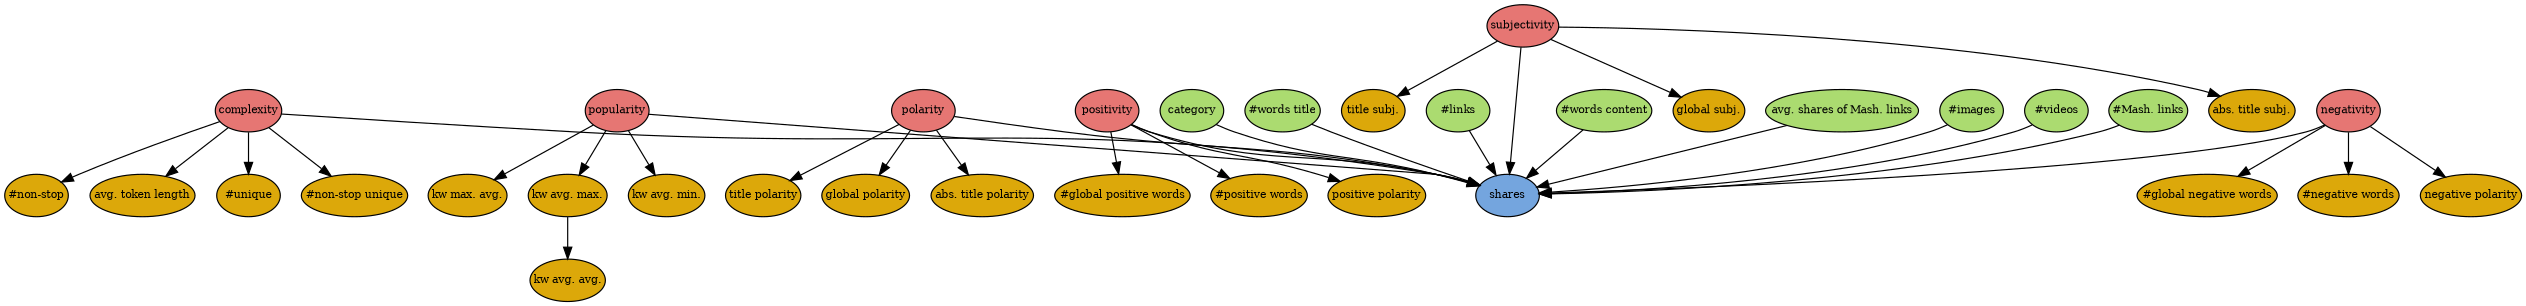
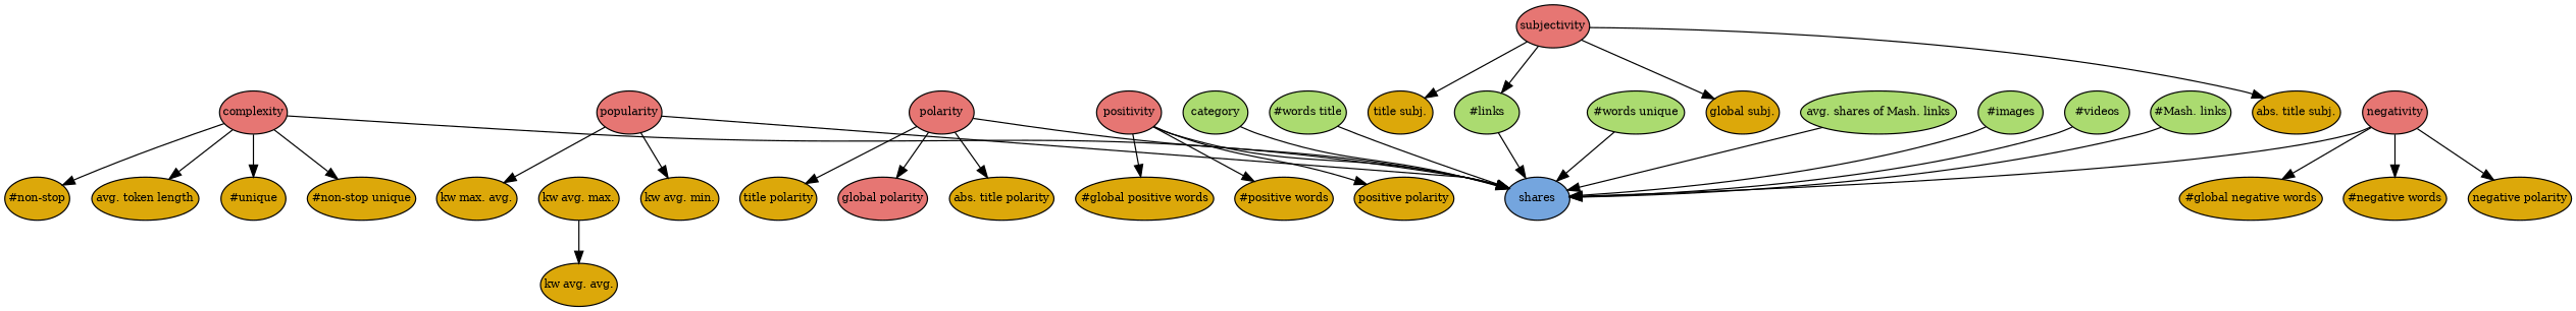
  digraph {
    splines=true
    node [fillcolor="#DCA80A" fontsize=9 margin=0.01 shape=oval style=filled]
    n1 [fillcolor="#74A5DE" label=shares]
    complexity [fillcolor="#E67673"]
    n3 [label="avg. token length"]
    n4 [label="#unique"]
    n5 [label="#non-stop unique"]
    n6 [label="#non-stop"]
    popularity [fillcolor="#E67673"]
    n8 [label="kw max. avg."]
    n9 [label="kw avg. max."]
    n10 [label="kw avg. min."]
    n11 [label="kw avg. avg."]
    subjectivity [fillcolor="#E67673"]
    n13 [label="title subj."]
    n14 [label="global subj."]
    n15 [label="abs. title subj."]
    polarity [fillcolor="#E67673"]
    n17 [label="title polarity"]
-   n18 [label="global polarity"]
+   n18 [fillcolor="#E67673" label="global polarity"]
    n19 [label="abs. title polarity"]
    positivity [fillcolor="#E67673"]
    n21 [label="#global positive words"]
    n22 [label="#positive words"]
    n23 [label="positive polarity"]
    negativity [fillcolor="#E67673"]
    n25 [label="#global negative words"]
    n26 [label="#negative words"]
    n27 [label="negative polarity"]
    n28 [fillcolor="#ABDB70" label="#words title"]
-   n29 [fillcolor="#ABDB70" label="#words content"]
+   n29 [fillcolor="#ABDB70" label="#words unique"]
    n30 [fillcolor="#ABDB70" label="avg. shares of Mash. links"]
    n31 [fillcolor="#ABDB70" label="#images"]
    n32 [fillcolor="#ABDB70" label="#videos"]
    n33 [fillcolor="#ABDB70" label="#links"]
    n34 [fillcolor="#ABDB70" label="#Mash. links"]
    n35 [fillcolor="#ABDB70" label=category]
    complexity -> n1
    complexity -> n3
    complexity -> n4
    complexity -> n5
    complexity -> n6
    popularity -> n1
    popularity -> n8
-   popularity -> n9
    popularity -> n10
    n9 -> n11
-   subjectivity -> n1
+   subjectivity -> n33
    subjectivity -> n13
    subjectivity -> n14
    subjectivity -> n15
    polarity -> n1
    polarity -> n17
    polarity -> n18
    polarity -> n19
    positivity -> n1
    positivity -> n21
    positivity -> n22
    positivity -> n23
    negativity -> n1
    negativity -> n25
    negativity -> n26
    negativity -> n27
    n28 -> n1
    n29 -> n1
    n30 -> n1
    n31 -> n1
    n32 -> n1
    n33 -> n1
    n34 -> n1
    n35 -> n1
  }
